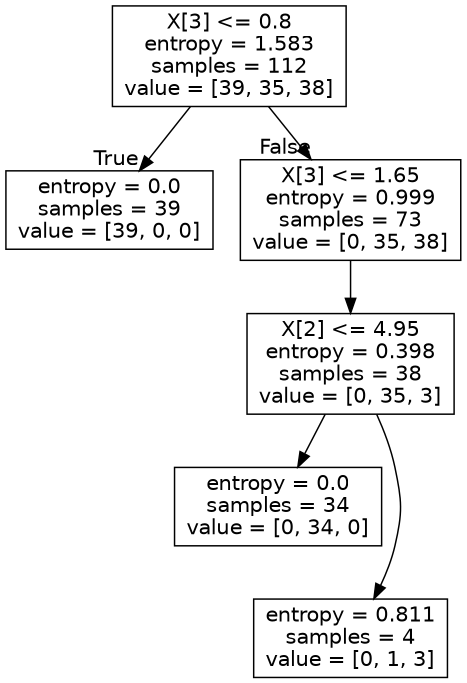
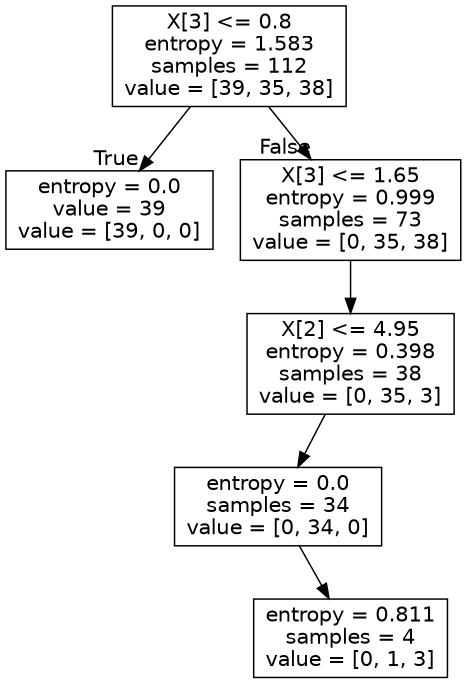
  digraph {
    node [fontname=helvetica shape=box]
    edge [fontname=helvetica]
    n1 [label="X[3] <= 0.8\nentropy = 1.583\nsamples = 112\nvalue = [39, 35, 38]"]
-   n2 [label="entropy = 0.0\nsamples = 39\nvalue = [39, 0, 0]"]
+   n2 [label="entropy = 0.0\nvalue = 39\nvalue = [39, 0, 0]"]
    n3 [label="X[3] <= 1.65\nentropy = 0.999\nsamples = 73\nvalue = [0, 35, 38]"]
    n4 [label="X[2] <= 4.95\nentropy = 0.398\nsamples = 38\nvalue = [0, 35, 3]"]
    n5 [label="entropy = 0.0\nsamples = 34\nvalue = [0, 34, 0]"]
    n6 [label="entropy = 0.811\nsamples = 4\nvalue = [0, 1, 3]"]
    n1 -> n2 [headlabel=True labelangle=45 labeldistance=2.5]
    n1 -> n3 [headlabel=False labelangle=-45 labeldistance=2.5]
    n3 -> n4
    n4 -> n5
-   n4 -> n6
+   n5 -> n6
  }
